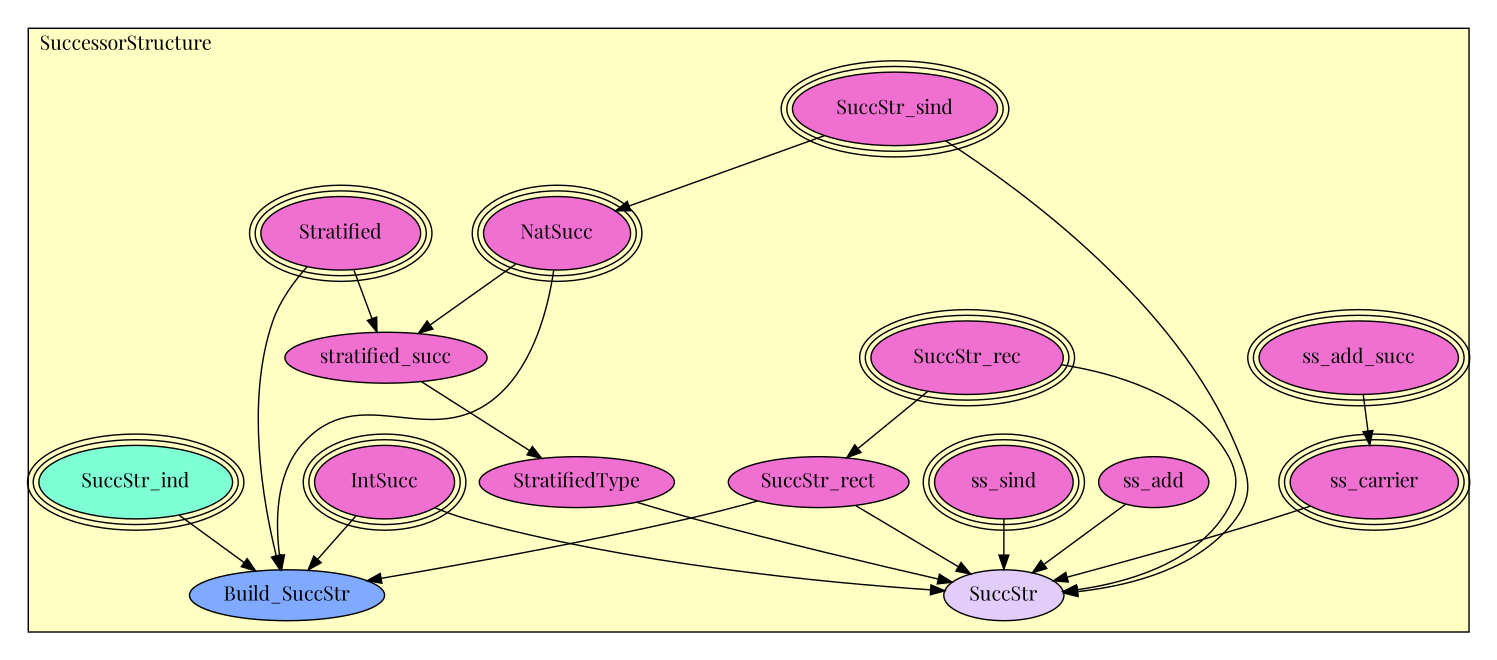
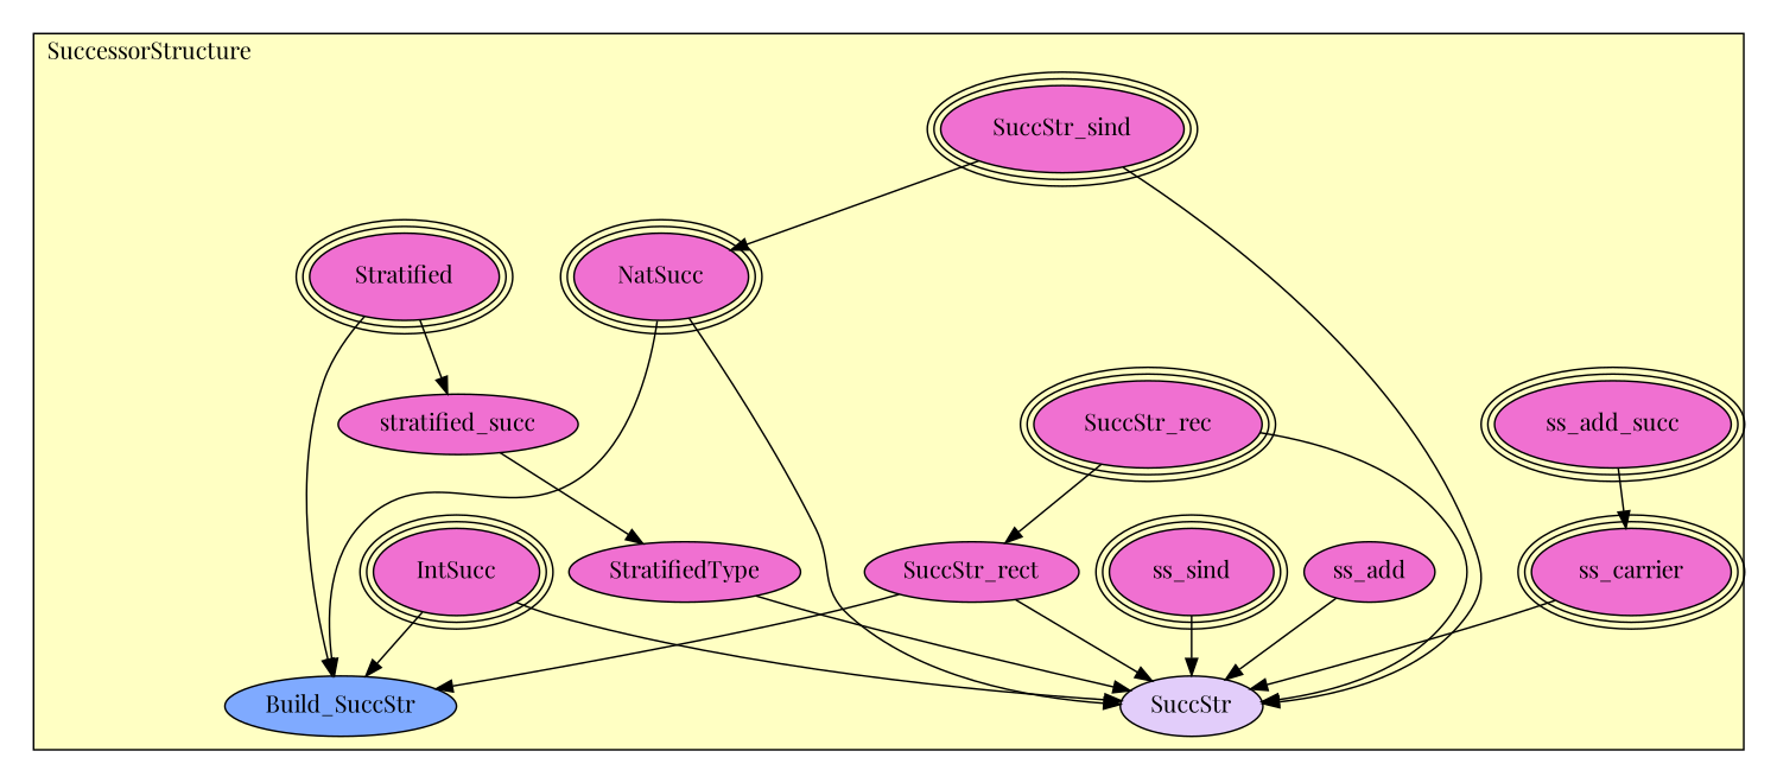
  digraph {
    fontname="Playfair Display"
    node [fillcolor="#F070D1" fontname="Playfair Display" peripheries=3 style=filled]
    edge [fontname="Playfair Display"]
    n1 [label=ss_add_succ]
    n2 [label=ss_add peripheries=""]
    n3 [label=Stratified]
    n4 [label=stratified_succ peripheries=""]
    n5 [label=StratifiedType peripheries=""]
    n6 [label=IntSucc]
    n7 [label=NatSucc]
    n8 [label=ss_sind]
    n9 [label=ss_carrier]
    n10 [label=SuccStr_sind]
    n11 [label=SuccStr_rec]
-   n12 [fillcolor="#7FFFD4" label=SuccStr_ind]
    n13 [label=SuccStr_rect peripheries=""]
    n14 [fillcolor="#7FAAFF" label=Build_SuccStr peripheries=""]
    n15 [fillcolor="#E2CDFA" label=SuccStr peripheries=""]
    subgraph cluster_1 {
      fillcolor="#FFFFC3"
      label=SuccessorStructure
      labeljust=l
      style=filled
      n1
      n2
      n3
      n4
      n5
      n6
      n7
      n8
      n9
      n10
      n11
-     n12
      n13
      n14
      n15
    }
    n1 -> n9
    n2 -> n15
    n3 -> n4
    n3 -> n14
    n4 -> n5
    n5 -> n15
    n6 -> n14
    n6 -> n15
    n7 -> n14
-   n7 -> n4
+   n7 -> n15
    n8 -> n15
    n9 -> n15
    n10 -> n7
    n10 -> n15
    n11 -> n13
    n11 -> n15
-   n12 -> n14
    n13 -> n14
    n13 -> n15
  }
